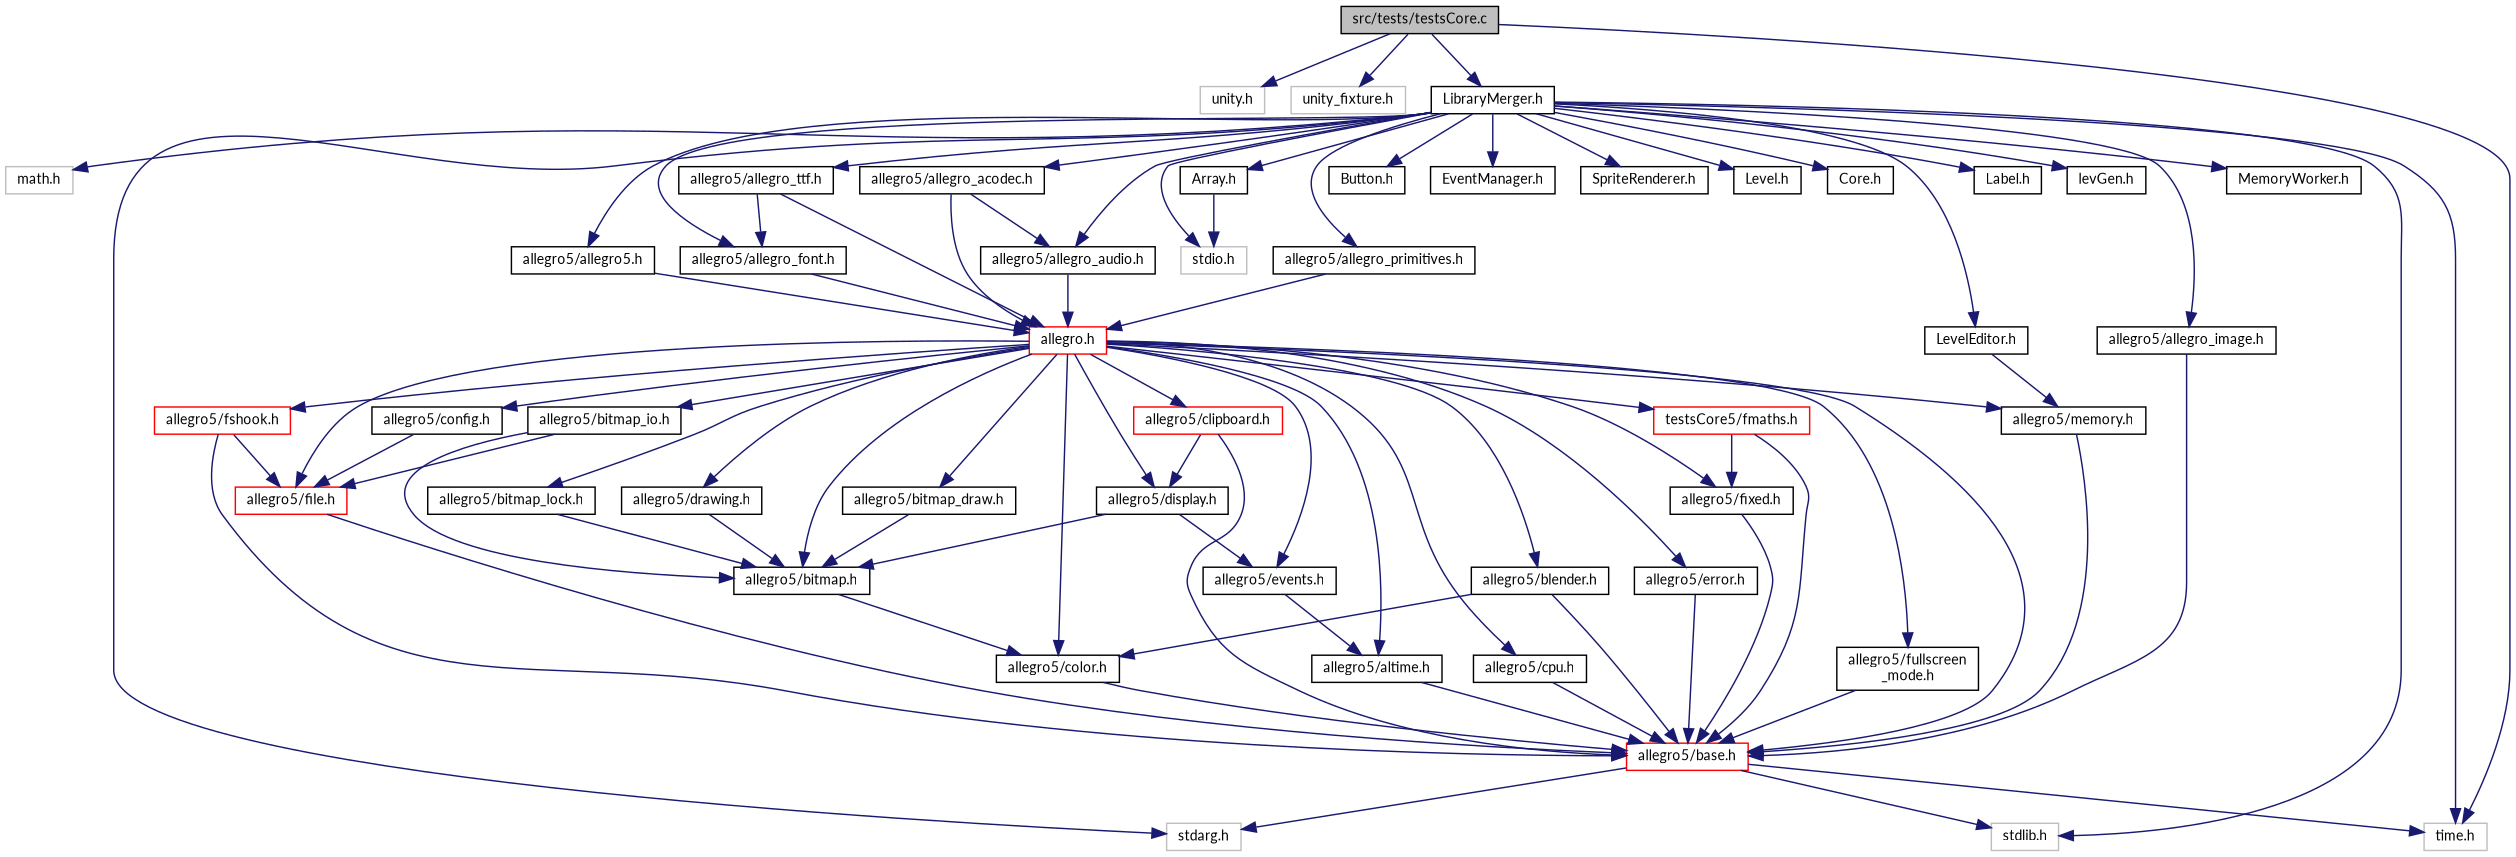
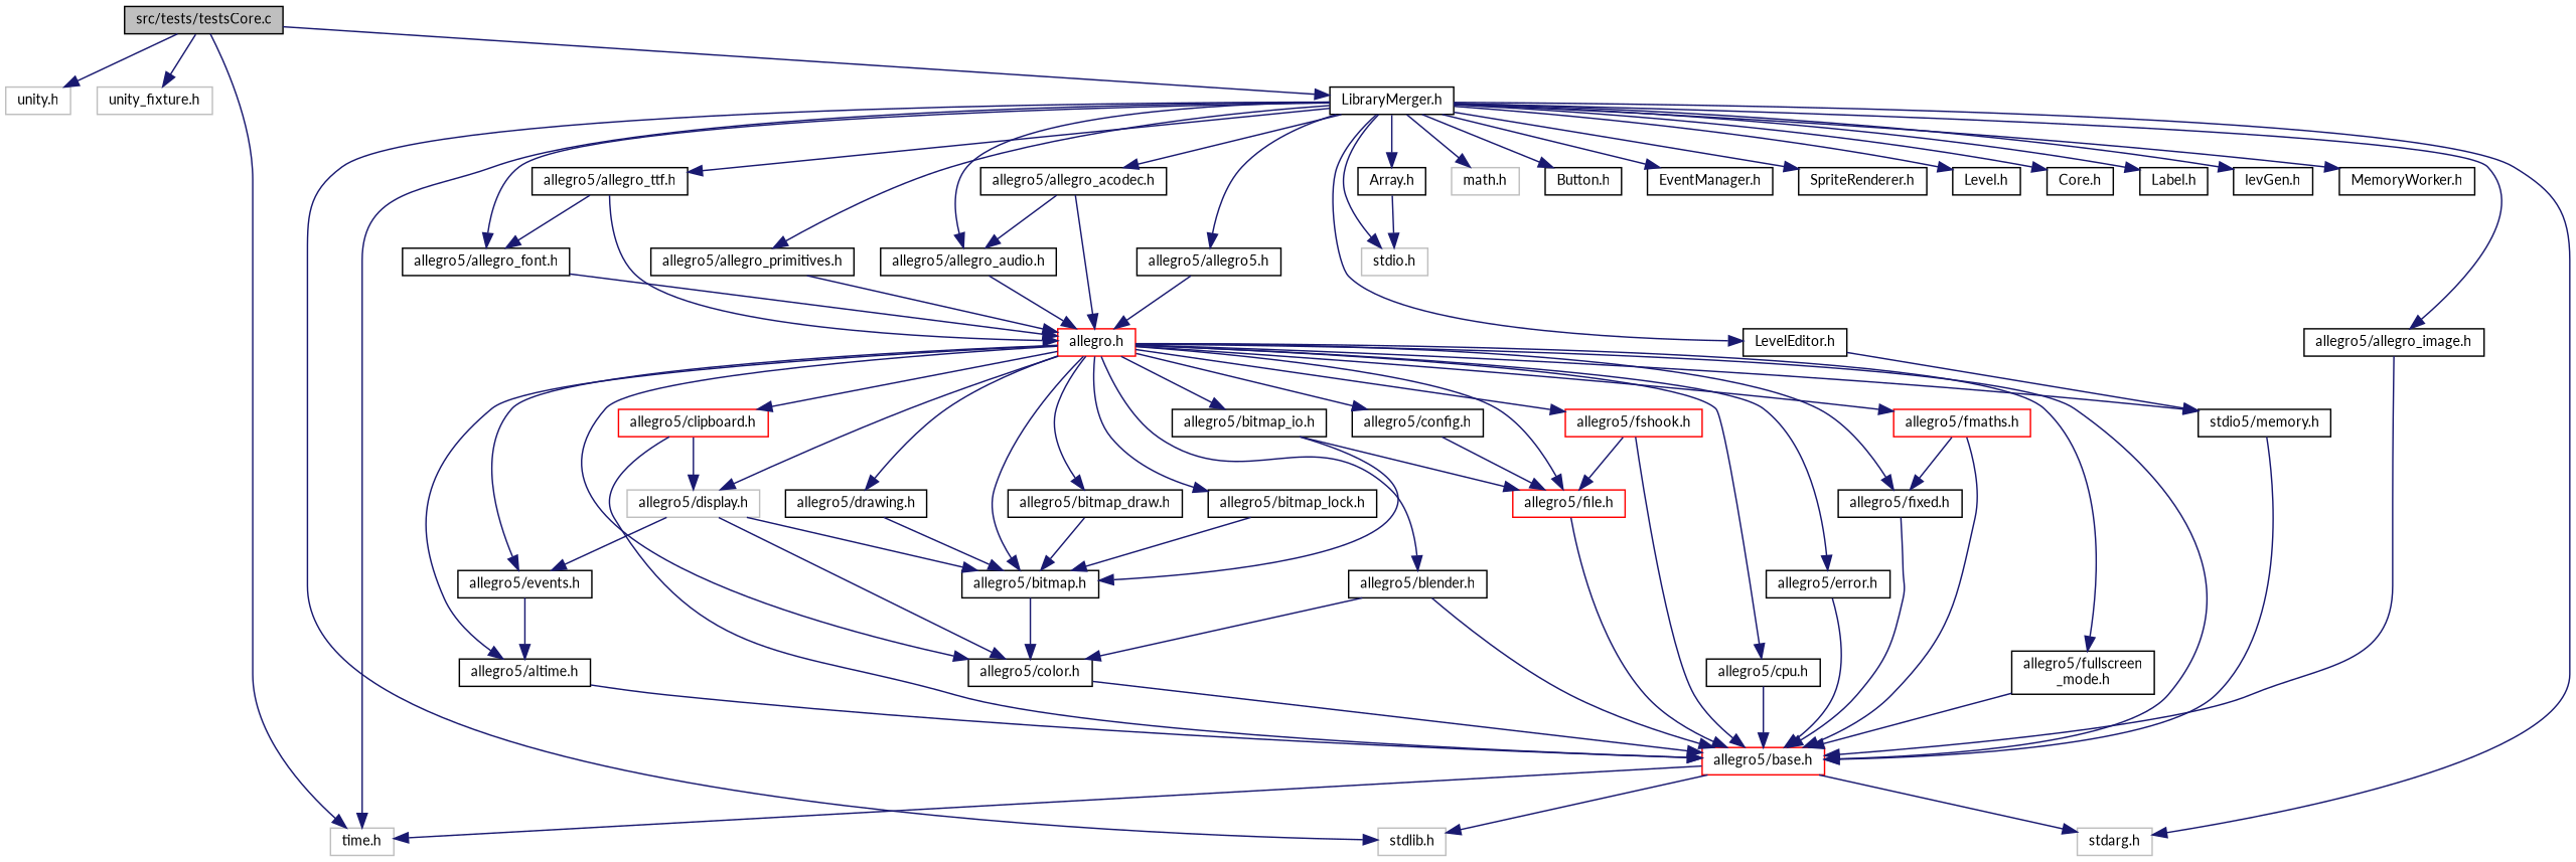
  digraph {
    fontname=Lato
    node [color=black fillcolor=white fontname=Lato fontsize=10 shape=record style=filled]
    edge [color=midnightblue fontname=Lato fontsize=10 labelfontname=Helvetica labelfontsize=10 style=solid]
    n1 [fillcolor=grey75 fontcolor=black height=0.2 label="src/tests/testsCore.c" width=0.4]
    n2 [color=grey75 height=0.2 label="unity.h" width=0.4]
    n3 [color=grey75 height=0.2 label="unity_fixture.h" width=0.4]
    n4 [height=0.2 label="LibraryMerger.h" width=0.4]
    n5 [color=grey75 height=0.2 label="time.h" width=0.4]
    n6 [color=grey75 height=0.2 label="stdio.h" width=0.4]
    n7 [color=grey75 height=0.2 label="math.h" width=0.4]
    n8 [color=grey75 height=0.2 label="stdlib.h" width=0.4]
    n9 [color=grey75 height=0.2 label="stdarg.h" width=0.4]
    n10 [height=0.2 label="allegro5/allegro5.h" width=0.4]
    n11 [height=0.2 label="allegro5/allegro_font.h" width=0.4]
    n12 [height=0.2 label="allegro5/allegro_primitives.h" width=0.4]
    n13 [height=0.2 label="allegro5/allegro_image.h" width=0.4]
    n14 [height=0.2 label="allegro5/allegro_ttf.h" width=0.4]
    n15 [height=0.2 label="allegro5/allegro_audio.h" width=0.4]
    n16 [height=0.2 label="allegro5/allegro_acodec.h" width=0.4]
    n17 [height=0.2 label="Button.h" width=0.4]
    n18 [height=0.2 label="EventManager.h" width=0.4]
    n19 [height=0.2 label="SpriteRenderer.h" width=0.4]
    n20 [height=0.2 label="Level.h" width=0.4]
    n21 [height=0.2 label="Core.h" width=0.4]
    n22 [height=0.2 label="Array.h" width=0.4]
    n23 [height=0.2 label="Label.h" width=0.4]
    n24 [height=0.2 label="levGen.h" width=0.4]
    n25 [height=0.2 label="LevelEditor.h" width=0.4]
    n26 [height=0.2 label="MemoryWorker.h" width=0.4]
    n27 [color=red height=0.2 label="allegro.h" width=0.4]
    n28 [color=red height=0.2 label="allegro5/base.h" width=0.4]
-   n29 [height=0.2 label="allegro5/memory.h" width=0.4]
+   n29 [height=0.2 label="stdio5/memory.h" width=0.4]
    n30 [height=0.2 label="allegro5/altime.h" width=0.4]
    n31 [height=0.2 label="allegro5/bitmap.h" width=0.4]
    n32 [height=0.2 label="allegro5/color.h" width=0.4]
    n33 [height=0.2 label="allegro5/bitmap_draw.h" width=0.4]
    n34 [height=0.2 label="allegro5/bitmap_io.h" width=0.4]
    n35 [color=red height=0.2 label="allegro5/file.h" width=0.4]
    n36 [height=0.2 label="allegro5/bitmap_lock.h" width=0.4]
    n37 [height=0.2 label="allegro5/blender.h" width=0.4]
    n38 [color=red height=0.2 label="allegro5/clipboard.h" width=0.4]
-   n39 [height=0.2 label="allegro5/display.h" width=0.4]
+   n39 [color=grey75 height=0.2 label="allegro5/display.h" width=0.4]
    n40 [height=0.2 label="allegro5/events.h" width=0.4]
    n41 [height=0.2 label="allegro5/config.h" width=0.4]
    n42 [height=0.2 label="allegro5/cpu.h" width=0.4]
    n43 [height=0.2 label="allegro5/drawing.h" width=0.4]
    n44 [height=0.2 label="allegro5/error.h" width=0.4]
    n45 [height=0.2 label="allegro5/fixed.h" width=0.4]
-   n46 [color=red height=0.2 label="testsCore5/fmaths.h" width=0.4]
+   n46 [color=red height=0.2 label="allegro5/fmaths.h" width=0.4]
    n47 [color=red height=0.2 label="allegro5/fshook.h" width=0.4]
    n48 [height=0.2 label="allegro5/fullscreen\l_mode.h" width=0.4]
    n1 -> n2
    n1 -> n3
    n1 -> n4
    n1 -> n5
    n4 -> n5
    n4 -> n6
    n4 -> n7
    n4 -> n8
    n4 -> n9
    n4 -> n10
    n4 -> n11
    n4 -> n12
    n4 -> n13
    n4 -> n14
    n4 -> n15
    n4 -> n16
    n4 -> n17
    n4 -> n18
    n4 -> n19
    n4 -> n20
    n4 -> n21
    n4 -> n22
    n4 -> n23
    n4 -> n24
    n4 -> n25
    n4 -> n26
    n10 -> n27
    n11 -> n27
    n12 -> n27
    n13 -> n28
    n14 -> n11
    n14 -> n27
    n15 -> n27
    n16 -> n15
    n16 -> n27
    n22 -> n6
    n25 -> n29
    n27 -> n28
    n27 -> n29
    n27 -> n30
    n27 -> n31
    n27 -> n32
    n27 -> n33
    n27 -> n34
    n27 -> n35
    n27 -> n36
    n27 -> n37
    n27 -> n38
    n27 -> n39
    n27 -> n40
    n27 -> n41
    n27 -> n42
    n27 -> n43
    n27 -> n44
    n27 -> n45
    n27 -> n46
    n27 -> n47
    n27 -> n48
    n28 -> n5
    n28 -> n8
    n28 -> n9
    n29 -> n28
    n30 -> n28
    n31 -> n32
    n32 -> n28
    n33 -> n31
    n34 -> n31
    n34 -> n35
    n35 -> n28
    n36 -> n31
    n37 -> n28
    n37 -> n32
    n38 -> n28
    n38 -> n39
    n39 -> n31
+   n39 -> n32
    n39 -> n40
    n40 -> n30
    n41 -> n35
    n42 -> n28
    n43 -> n31
    n44 -> n28
    n45 -> n28
    n46 -> n28
    n46 -> n45
    n47 -> n28
    n47 -> n35
    n48 -> n28
  }
